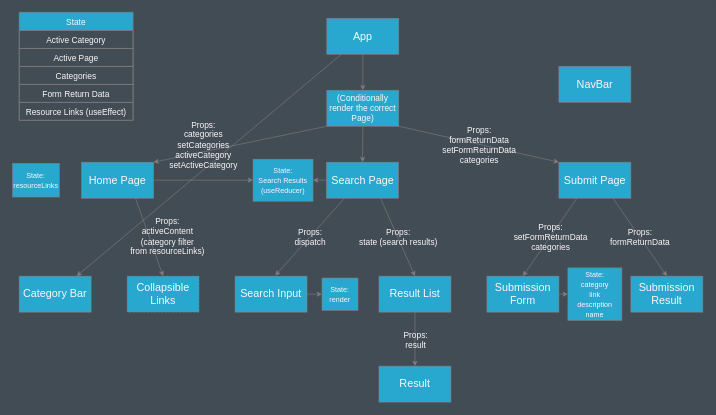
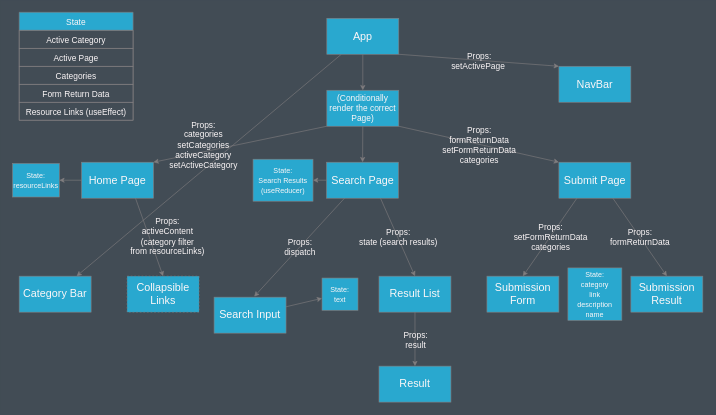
  <mxCell id="0" />
  <mxCell id="1" parent="0" />
  <mxCell id="2" value="" style="edgeStyle=none;html=1;labelBackgroundColor=none;fontSize=14;rounded=0;strokeColor=#827F80;fontColor=#FCF7F8;fillColor=#29A8CF;" parent="1" source="3" target="20" edge="1"><mxGeometry relative="1" as="geometry"><mxPoint x="506" y="60" as="targetPoint" /></mxGeometry></mxCell>
  <mxCell id="3" value="&lt;font style=&quot;font-size: 18px&quot;&gt;App&lt;/font&gt;" style="rounded=0;whiteSpace=wrap;html=1;labelBackgroundColor=none;fontSize=14;fillColor=#29A8CF;fontColor=#FCF7F8;endArrow=classic;strokeColor=#827F80;" parent="1" vertex="1"><mxGeometry x="544" y="30" width="120" height="60" as="geometry" /></mxCell>
+ <mxCell id="4" value="" style="endArrow=classic;html=1;fontSize=14;exitX=1;exitY=1;exitDx=0;exitDy=0;entryX=0;entryY=0;entryDx=0;entryDy=0;labelBackgroundColor=none;fillColor=#29A8CF;rounded=0;fontColor=#FCF7F8;strokeColor=#827F80;" parent="1" source="3" target="12" edge="1"><mxGeometry relative="1" as="geometry"><mxPoint x="580" y="140" as="sourcePoint" /><mxPoint x="680" y="140" as="targetPoint" /></mxGeometry></mxCell>
+ <mxCell id="5" value="Props:&lt;br&gt;setActivePage&amp;nbsp;" style="edgeLabel;resizable=0;html=1;align=center;verticalAlign=middle;fontSize=14;labelBackgroundColor=none;fillColor=#29A8CF;strokeColor=#827F80;rounded=0;fontColor=#FCF7F8;endArrow=classic;" parent="4" connectable="0" vertex="1"><mxGeometry relative="1" as="geometry" /></mxCell>
  <mxCell id="6" value="State" style="swimlane;fontStyle=0;childLayout=stackLayout;horizontal=1;startSize=30;horizontalStack=0;resizeParent=1;resizeParentMax=0;resizeLast=0;collapsible=1;marginBottom=0;labelBackgroundColor=none;fontSize=14;fillColor=#29A8CF;rounded=0;fontColor=#FCF7F8;endArrow=classic;strokeColor=#827F80;" parent="1" vertex="1"><mxGeometry x="31" y="20" width="190" height="180" as="geometry"><mxRectangle x="10" y="10" width="60" height="30" as="alternateBounds" /></mxGeometry></mxCell>
  <mxCell id="7" value="Active Category" style="text;strokeColor=#827F80;fillColor=none;align=center;verticalAlign=middle;spacingLeft=4;spacingRight=4;overflow=hidden;points=[[0,0.5],[1,0.5]];portConstraint=eastwest;rotatable=0;labelBackgroundColor=none;fontSize=14;rounded=0;fontColor=#FCF7F8;endArrow=classic;" parent="6" vertex="1"><mxGeometry y="30" width="190" height="30" as="geometry" /></mxCell>
  <mxCell id="8" value="Active Page" style="text;strokeColor=#827F80;fillColor=none;align=center;verticalAlign=middle;spacingLeft=4;spacingRight=4;overflow=hidden;points=[[0,0.5],[1,0.5]];portConstraint=eastwest;rotatable=0;labelBackgroundColor=none;fontSize=14;rounded=0;fontColor=#FCF7F8;endArrow=classic;" parent="6" vertex="1"><mxGeometry y="60" width="190" height="30" as="geometry" /></mxCell>
  <mxCell id="9" value="Categories" style="text;strokeColor=#827F80;fillColor=none;align=center;verticalAlign=middle;spacingLeft=4;spacingRight=4;overflow=hidden;points=[[0,0.5],[1,0.5]];portConstraint=eastwest;rotatable=0;labelBackgroundColor=none;fontSize=14;rounded=0;fontColor=#FCF7F8;endArrow=classic;" parent="6" vertex="1"><mxGeometry y="90" width="190" height="30" as="geometry" /></mxCell>
  <mxCell id="10" value="Form Return Data" style="text;strokeColor=#827F80;fillColor=none;align=center;verticalAlign=middle;spacingLeft=4;spacingRight=4;overflow=hidden;points=[[0,0.5],[1,0.5]];portConstraint=eastwest;rotatable=0;labelBackgroundColor=none;fontSize=14;rounded=0;fontColor=#FCF7F8;endArrow=classic;" parent="6" vertex="1"><mxGeometry y="120" width="190" height="30" as="geometry" /></mxCell>
  <mxCell id="11" value="Resource Links (useEffect)" style="text;strokeColor=#827F80;fillColor=none;align=center;verticalAlign=middle;spacingLeft=4;spacingRight=4;overflow=hidden;points=[[0,0.5],[1,0.5]];portConstraint=eastwest;rotatable=0;labelBackgroundColor=none;fontSize=14;rounded=0;fontColor=#FCF7F8;endArrow=classic;" parent="6" vertex="1"><mxGeometry y="150" width="190" height="30" as="geometry" /></mxCell>
  <mxCell id="12" value="&lt;font style=&quot;font-size: 18px&quot;&gt;NavBar&lt;/font&gt;" style="rounded=0;whiteSpace=wrap;html=1;fontSize=14;labelBackgroundColor=none;fillColor=#29A8CF;fontColor=#FCF7F8;endArrow=classic;strokeColor=#827F80;" parent="1" vertex="1"><mxGeometry x="931" y="110" width="120" height="60" as="geometry" /></mxCell>
  <mxCell id="13" value="(Conditionally render the correct Page)" style="rounded=0;whiteSpace=wrap;html=1;fontSize=14;labelBackgroundColor=none;fillColor=#29A8CF;fontColor=#FCF7F8;endArrow=classic;strokeColor=#827F80;" parent="1" vertex="1"><mxGeometry x="544" y="150" width="120" height="60" as="geometry" /></mxCell>
  <mxCell id="14" value="" style="endArrow=classic;html=1;fontSize=14;exitX=0.5;exitY=1;exitDx=0;exitDy=0;entryX=0.5;entryY=0;entryDx=0;entryDy=0;labelBackgroundColor=none;fillColor=#29A8CF;rounded=0;fontColor=#FCF7F8;strokeColor=#827F80;" parent="1" source="3" target="13" edge="1"><mxGeometry relative="1" as="geometry"><mxPoint x="820" y="240" as="sourcePoint" /><mxPoint x="920" y="240" as="targetPoint" /></mxGeometry></mxCell>
- <mxCell id="15" value="" style="edgeStyle=none;html=1;labelBackgroundColor=none;fontSize=14;rounded=0;strokeColor=#827F80;fontColor=#FCF7F8;fillColor=#29A8CF;" parent="1" source="16" target="47" edge="1"><mxGeometry relative="1" as="geometry" /></mxCell>
+ <mxCell id="15" value="" style="edgeStyle=none;html=1;labelBackgroundColor=none;fontSize=14;rounded=0;strokeColor=#827F80;fontColor=#FCF7F8;fillColor=#29A8CF;" parent="1" source="16" target="50" edge="1"><mxGeometry relative="1" as="geometry" /></mxCell>
  <mxCell id="16" value="&lt;font style=&quot;font-size: 18px&quot;&gt;Home Page&lt;/font&gt;" style="rounded=0;whiteSpace=wrap;html=1;fontSize=14;labelBackgroundColor=none;fillColor=#29A8CF;fontColor=#FCF7F8;endArrow=classic;strokeColor=#827F80;" parent="1" vertex="1"><mxGeometry x="135" y="270" width="120" height="60" as="geometry" /></mxCell>
  <mxCell id="17" value="" style="edgeStyle=none;html=1;fontSize=14;labelBackgroundColor=none;fillColor=#29A8CF;rounded=0;fontColor=#FCF7F8;strokeColor=#827F80;" parent="1" source="18" target="47" edge="1"><mxGeometry relative="1" as="geometry" /></mxCell>
  <mxCell id="18" value="&lt;font style=&quot;font-size: 18px&quot;&gt;Search Page&lt;/font&gt;" style="rounded=0;whiteSpace=wrap;html=1;fontSize=14;labelBackgroundColor=none;fillColor=#29A8CF;fontColor=#FCF7F8;endArrow=classic;strokeColor=#827F80;" parent="1" vertex="1"><mxGeometry x="543.5" y="270" width="120" height="60" as="geometry" /></mxCell>
  <mxCell id="19" value="&lt;font style=&quot;font-size: 18px&quot;&gt;Submit Page&lt;/font&gt;" style="rounded=0;whiteSpace=wrap;html=1;fontSize=14;labelBackgroundColor=none;fillColor=#29A8CF;fontColor=#FCF7F8;endArrow=classic;strokeColor=#827F80;" parent="1" vertex="1"><mxGeometry x="931" y="270" width="120" height="60" as="geometry" /></mxCell>
  <mxCell id="20" value="&lt;font style=&quot;font-size: 18px&quot;&gt;Category Bar&lt;/font&gt;" style="rounded=0;whiteSpace=wrap;html=1;fontSize=14;labelBackgroundColor=none;fillColor=#29A8CF;fontColor=#FCF7F8;endArrow=classic;strokeColor=#827F80;" parent="1" vertex="1"><mxGeometry x="31" y="460" width="120" height="60" as="geometry" /></mxCell>
  <mxCell id="21" value="&lt;font style=&quot;font-size: 18px&quot;&gt;Collapsible Links&lt;/font&gt;" style="rounded=0;whiteSpace=wrap;html=1;fontSize=14;labelBackgroundColor=none;fillColor=#29A8CF;fontColor=#FCF7F8;endArrow=classic;strokeColor=#827F80;dashed=1;" parent="1" vertex="1"><mxGeometry x="211" y="460" width="120" height="60" as="geometry" /></mxCell>
- <mxCell id="22" style="edgeStyle=none;html=1;exitX=1;exitY=0.5;exitDx=0;exitDy=0;entryX=0;entryY=0.5;entryDx=0;entryDy=0;fontSize=14;labelBackgroundColor=none;fillColor=#29A8CF;rounded=0;fontColor=#FCF7F8;strokeColor=#827F80;" parent="1" source="23" target="48" edge="1"><mxGeometry relative="1" as="geometry" /></mxCell>
  <mxCell id="23" value="&lt;font style=&quot;font-size: 18px&quot;&gt;Submission &lt;br&gt;Form&lt;/font&gt;" style="rounded=0;whiteSpace=wrap;html=1;fontSize=14;labelBackgroundColor=none;fillColor=#29A8CF;fontColor=#FCF7F8;endArrow=classic;strokeColor=#827F80;" parent="1" vertex="1"><mxGeometry x="811" y="460" width="120" height="60" as="geometry" /></mxCell>
  <mxCell id="24" value="&lt;font style=&quot;font-size: 18px&quot;&gt;Submission&lt;br&gt;Result&lt;/font&gt;" style="rounded=0;whiteSpace=wrap;html=1;fontSize=14;fillColor=#29A8CF;labelBackgroundColor=none;fontColor=#FCF7F8;endArrow=classic;strokeColor=#827F80;" parent="1" vertex="1"><mxGeometry x="1051" y="460" width="120" height="60" as="geometry" /></mxCell>
  <mxCell id="25" value="" style="edgeStyle=none;html=1;fontSize=14;labelBackgroundColor=none;fillColor=#29A8CF;rounded=0;fontColor=#FCF7F8;strokeColor=#827F80;" parent="1" source="26" target="49" edge="1"><mxGeometry relative="1" as="geometry" /></mxCell>
- <mxCell id="26" value="&lt;font style=&quot;font-size: 18px&quot;&gt;Search Input&lt;/font&gt;" style="rounded=0;whiteSpace=wrap;html=1;fontSize=14;labelBackgroundColor=none;fillColor=#29A8CF;fontColor=#FCF7F8;endArrow=classic;strokeColor=#827F80;" parent="1" vertex="1"><mxGeometry x="391" y="460" width="120" height="60" as="geometry" /></mxCell>
+ <mxCell id="26" value="&lt;font style=&quot;font-size: 18px&quot;&gt;Search Input&lt;/font&gt;" style="rounded=0;whiteSpace=wrap;html=1;fontSize=14;labelBackgroundColor=none;fillColor=#29A8CF;fontColor=#FCF7F8;endArrow=classic;strokeColor=#827F80;" parent="1" vertex="1"><mxGeometry x="356" y="495" width="120" height="60" as="geometry" /></mxCell>
  <mxCell id="27" value="&lt;font style=&quot;font-size: 18px&quot;&gt;Result List&lt;/font&gt;" style="rounded=0;whiteSpace=wrap;html=1;fontSize=14;labelBackgroundColor=none;fillColor=#29A8CF;fontColor=#FCF7F8;endArrow=classic;strokeColor=#827F80;" parent="1" vertex="1"><mxGeometry x="631" y="460" width="120" height="60" as="geometry" /></mxCell>
  <mxCell id="28" value="&lt;font style=&quot;font-size: 18px&quot;&gt;Result&lt;/font&gt;" style="rounded=0;whiteSpace=wrap;html=1;fontSize=14;labelBackgroundColor=none;fillColor=#29A8CF;fontColor=#FCF7F8;endArrow=classic;strokeColor=#827F80;" parent="1" vertex="1"><mxGeometry x="631" y="610" width="120" height="60" as="geometry" /></mxCell>
  <mxCell id="29" value="" style="endArrow=classic;html=1;fontSize=14;exitX=1;exitY=1;exitDx=0;exitDy=0;entryX=0;entryY=0;entryDx=0;entryDy=0;labelBackgroundColor=none;fillColor=#29A8CF;rounded=0;fontColor=#FCF7F8;strokeColor=#827F80;" parent="1" source="13" target="19" edge="1"><mxGeometry relative="1" as="geometry"><mxPoint x="820" y="240" as="sourcePoint" /><mxPoint x="920" y="240" as="targetPoint" /></mxGeometry></mxCell>
  <mxCell id="30" value="Props:&lt;br&gt;formReturnData&lt;br&gt;setFormReturnData&lt;br&gt;categories" style="edgeLabel;resizable=0;html=1;align=center;verticalAlign=middle;fontSize=14;labelBackgroundColor=none;fillColor=#29A8CF;strokeColor=#827F80;rounded=0;fontColor=#FCF7F8;endArrow=classic;" parent="29" connectable="0" vertex="1"><mxGeometry relative="1" as="geometry" /></mxCell>
  <mxCell id="31" value="" style="endArrow=classic;html=1;fontSize=14;exitX=0.5;exitY=1;exitDx=0;exitDy=0;labelBackgroundColor=none;fillColor=#29A8CF;rounded=0;fontColor=#FCF7F8;strokeColor=#827F80;" parent="1" source="13" target="18" edge="1"><mxGeometry relative="1" as="geometry"><mxPoint x="674" y="220" as="sourcePoint" /><mxPoint x="830" y="280" as="targetPoint" /></mxGeometry></mxCell>
  <mxCell id="32" value="" style="endArrow=classic;html=1;fontSize=14;exitX=0;exitY=1;exitDx=0;exitDy=0;entryX=1;entryY=0;entryDx=0;entryDy=0;labelBackgroundColor=none;fillColor=#29A8CF;rounded=0;fontColor=#FCF7F8;strokeColor=#827F80;" parent="1" source="13" target="16" edge="1"><mxGeometry relative="1" as="geometry"><mxPoint x="684" y="230" as="sourcePoint" /><mxPoint x="840" y="290" as="targetPoint" /></mxGeometry></mxCell>
  <mxCell id="33" value="Props:&lt;br&gt;categories&lt;br&gt;setCategories&lt;br&gt;activeCategory&lt;br&gt;setActiveCategory" style="edgeLabel;resizable=0;html=1;align=center;verticalAlign=middle;fontSize=14;labelBackgroundColor=none;fillColor=#29A8CF;strokeColor=#827F80;rounded=0;fontColor=#FCF7F8;endArrow=classic;" parent="32" connectable="0" vertex="1"><mxGeometry relative="1" as="geometry"><mxPoint x="-62" as="offset" /></mxGeometry></mxCell>
  <mxCell id="34" value="" style="endArrow=classic;html=1;fontSize=14;exitX=0.25;exitY=1;exitDx=0;exitDy=0;entryX=0.558;entryY=-0.017;entryDx=0;entryDy=0;entryPerimeter=0;labelBackgroundColor=none;fillColor=#29A8CF;rounded=0;fontColor=#FCF7F8;strokeColor=#827F80;" parent="1" source="18" target="26" edge="1"><mxGeometry relative="1" as="geometry"><mxPoint x="694" y="240" as="sourcePoint" /><mxPoint x="560" y="360" as="targetPoint" /></mxGeometry></mxCell>
  <mxCell id="35" value="Props:&lt;br&gt;dispatch" style="edgeLabel;resizable=0;html=1;align=center;verticalAlign=middle;fontSize=14;labelBackgroundColor=none;fillColor=#29A8CF;strokeColor=#827F80;rounded=0;fontColor=#FCF7F8;endArrow=classic;" parent="34" connectable="0" vertex="1"><mxGeometry relative="1" as="geometry" /></mxCell>
  <mxCell id="36" value="" style="endArrow=classic;html=1;fontSize=14;exitX=0.75;exitY=1;exitDx=0;exitDy=0;entryX=0.5;entryY=0;entryDx=0;entryDy=0;labelBackgroundColor=none;fillColor=#29A8CF;rounded=0;fontColor=#FCF7F8;strokeColor=#827F80;" parent="1" source="18" target="27" edge="1"><mxGeometry relative="1" as="geometry"><mxPoint x="583.5" y="340" as="sourcePoint" /><mxPoint x="546.96" y="418.98" as="targetPoint" /></mxGeometry></mxCell>
  <mxCell id="37" value="Props:&lt;br&gt;state (search results)" style="edgeLabel;resizable=0;html=1;align=center;verticalAlign=middle;fontSize=14;labelBackgroundColor=none;fillColor=#29A8CF;strokeColor=#827F80;rounded=0;fontColor=#FCF7F8;endArrow=classic;" parent="36" connectable="0" vertex="1"><mxGeometry relative="1" as="geometry" /></mxCell>
  <mxCell id="38" value="" style="endArrow=classic;html=1;labelBackgroundColor=none;fontSize=14;fillColor=#29A8CF;rounded=0;fontColor=#FCF7F8;strokeColor=#827F80;" parent="1" source="18" edge="1"><mxGeometry width="50" height="50" relative="1" as="geometry"><mxPoint x="590" y="320" as="sourcePoint" /><mxPoint x="640" y="270" as="targetPoint" /></mxGeometry></mxCell>
  <mxCell id="39" value="" style="endArrow=classic;html=1;fontSize=14;exitX=0.25;exitY=1;exitDx=0;exitDy=0;entryX=0.5;entryY=0;entryDx=0;entryDy=0;labelBackgroundColor=none;fillColor=#29A8CF;rounded=0;fontColor=#FCF7F8;strokeColor=#827F80;" parent="1" source="19" target="23" edge="1"><mxGeometry relative="1" as="geometry"><mxPoint x="593.5" y="350" as="sourcePoint" /><mxPoint x="556.96" y="428.98" as="targetPoint" /></mxGeometry></mxCell>
  <mxCell id="40" value="Props:&lt;br&gt;setFormReturnData&lt;br&gt;categories" style="edgeLabel;resizable=0;html=1;align=center;verticalAlign=middle;fontSize=14;labelBackgroundColor=none;fillColor=#29A8CF;strokeColor=#827F80;rounded=0;fontColor=#FCF7F8;endArrow=classic;" parent="39" connectable="0" vertex="1"><mxGeometry relative="1" as="geometry" /></mxCell>
  <mxCell id="41" value="" style="endArrow=classic;html=1;fontSize=14;exitX=0.75;exitY=1;exitDx=0;exitDy=0;entryX=0.5;entryY=0;entryDx=0;entryDy=0;labelBackgroundColor=none;fillColor=#29A8CF;rounded=0;fontColor=#FCF7F8;strokeColor=#827F80;" parent="1" source="19" target="24" edge="1"><mxGeometry relative="1" as="geometry"><mxPoint x="603.5" y="360" as="sourcePoint" /><mxPoint x="566.96" y="438.98" as="targetPoint" /></mxGeometry></mxCell>
  <mxCell id="42" value="Props:&lt;br&gt;formReturnData" style="edgeLabel;resizable=0;html=1;align=center;verticalAlign=middle;fontSize=14;labelBackgroundColor=none;fillColor=#29A8CF;strokeColor=#827F80;rounded=0;fontColor=#FCF7F8;endArrow=classic;" parent="41" connectable="0" vertex="1"><mxGeometry relative="1" as="geometry" /></mxCell>
  <mxCell id="43" value="" style="endArrow=classic;html=1;fontSize=14;exitX=0.75;exitY=1;exitDx=0;exitDy=0;entryX=0.5;entryY=0;entryDx=0;entryDy=0;labelBackgroundColor=none;fillColor=#29A8CF;rounded=0;fontColor=#FCF7F8;strokeColor=#827F80;" parent="1" source="16" target="21" edge="1"><mxGeometry relative="1" as="geometry"><mxPoint x="613.5" y="370" as="sourcePoint" /><mxPoint x="576.96" y="448.98" as="targetPoint" /></mxGeometry></mxCell>
  <mxCell id="44" value="Props:&lt;br&gt;activeContent&lt;br&gt;(category filter&lt;br&gt;from resourceLinks)" style="edgeLabel;resizable=0;html=1;align=center;verticalAlign=middle;fontSize=14;labelBackgroundColor=none;fillColor=#29A8CF;strokeColor=#827F80;rounded=0;fontColor=#FCF7F8;endArrow=classic;" parent="43" connectable="0" vertex="1"><mxGeometry relative="1" as="geometry"><mxPoint x="29" y="-2" as="offset" /></mxGeometry></mxCell>
  <mxCell id="45" value="" style="endArrow=classic;html=1;fontSize=14;exitX=0.5;exitY=1;exitDx=0;exitDy=0;entryX=0.5;entryY=0;entryDx=0;entryDy=0;labelBackgroundColor=none;fillColor=#29A8CF;rounded=0;fontColor=#FCF7F8;strokeColor=#827F80;" parent="1" source="27" target="28" edge="1"><mxGeometry relative="1" as="geometry"><mxPoint x="633.5" y="390" as="sourcePoint" /><mxPoint x="596.96" y="468.98" as="targetPoint" /></mxGeometry></mxCell>
  <mxCell id="46" value="Props:&lt;br&gt;result" style="edgeLabel;resizable=0;html=1;align=center;verticalAlign=middle;fontSize=14;labelBackgroundColor=none;fillColor=#29A8CF;strokeColor=#827F80;rounded=0;fontColor=#FCF7F8;endArrow=classic;" parent="45" connectable="0" vertex="1"><mxGeometry relative="1" as="geometry" /></mxCell>
  <mxCell id="47" value="&lt;font style=&quot;font-size: 12px&quot;&gt;State:&lt;br&gt;&lt;span style=&quot;text-align: left&quot;&gt;Search Results (useReducer)&lt;/span&gt;&lt;/font&gt;" style="rounded=0;whiteSpace=wrap;html=1;fontSize=14;labelBackgroundColor=none;fillColor=#29A8CF;fontColor=#FCF7F8;endArrow=classic;strokeColor=#827F80;" parent="1" vertex="1"><mxGeometry x="421" y="265" width="100" height="70" as="geometry" /></mxCell>
  <mxCell id="48" value="&lt;font style=&quot;font-size: 12px&quot;&gt;State:&lt;br&gt;&lt;span style=&quot;text-align: left&quot;&gt;category&lt;br&gt;link&lt;br&gt;description&lt;br&gt;name&lt;br&gt;&lt;/span&gt;&lt;/font&gt;" style="rounded=0;whiteSpace=wrap;html=1;fontSize=14;labelBackgroundColor=none;fillColor=#29A8CF;fontColor=#FCF7F8;endArrow=classic;strokeColor=#827F80;" parent="1" vertex="1"><mxGeometry x="946" y="446.25" width="90" height="87.5" as="geometry" /></mxCell>
- <mxCell id="49" value="&lt;font style=&quot;font-size: 12px&quot;&gt;State:&lt;br&gt;&lt;span style=&quot;text-align: left&quot;&gt;render&lt;br&gt;&lt;/span&gt;&lt;/font&gt;" style="rounded=0;whiteSpace=wrap;html=1;fontSize=14;labelBackgroundColor=none;fillColor=#29A8CF;fontColor=#FCF7F8;endArrow=classic;strokeColor=#827F80;" parent="1" vertex="1"><mxGeometry x="536" y="463.13" width="60" height="53.75" as="geometry" /></mxCell>
+ <mxCell id="49" value="&lt;font style=&quot;font-size: 12px&quot;&gt;State:&lt;br&gt;&lt;span style=&quot;text-align: left&quot;&gt;text&lt;br&gt;&lt;/span&gt;&lt;/font&gt;" style="rounded=0;whiteSpace=wrap;html=1;fontSize=14;labelBackgroundColor=none;fillColor=#29A8CF;fontColor=#FCF7F8;endArrow=classic;strokeColor=#827F80;" parent="1" vertex="1"><mxGeometry x="536" y="463.13" width="60" height="53.75" as="geometry" /></mxCell>
  <mxCell id="50" value="&lt;font style=&quot;font-size: 12px&quot;&gt;State:&lt;br&gt;&lt;span style=&quot;text-align: left&quot;&gt;resourceLinks&lt;/span&gt;&lt;/font&gt;" style="rounded=0;whiteSpace=wrap;html=1;fontSize=14;labelBackgroundColor=none;fillColor=#29A8CF;fontColor=#FCF7F8;endArrow=classic;strokeColor=#827F80;" parent="1" vertex="1"><mxGeometry x="20" y="272" width="78" height="56" as="geometry" /></mxCell>
